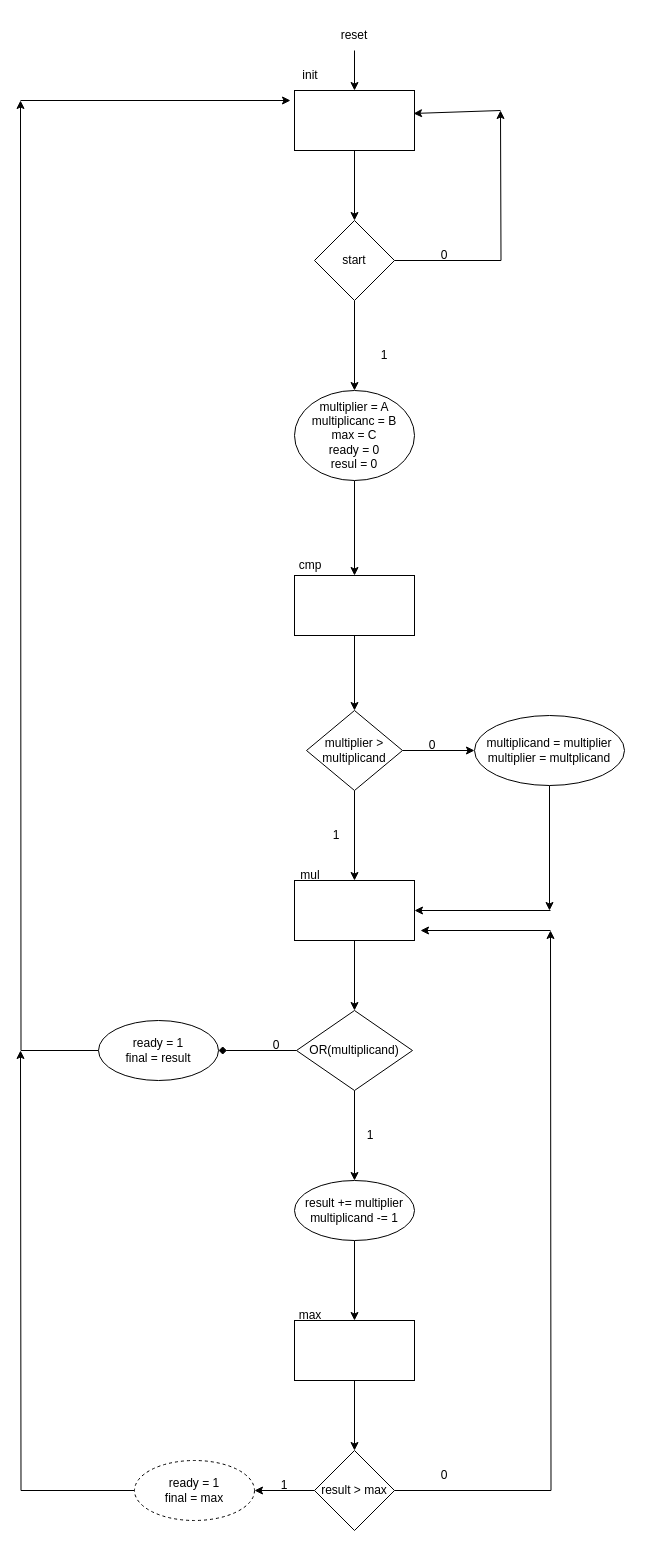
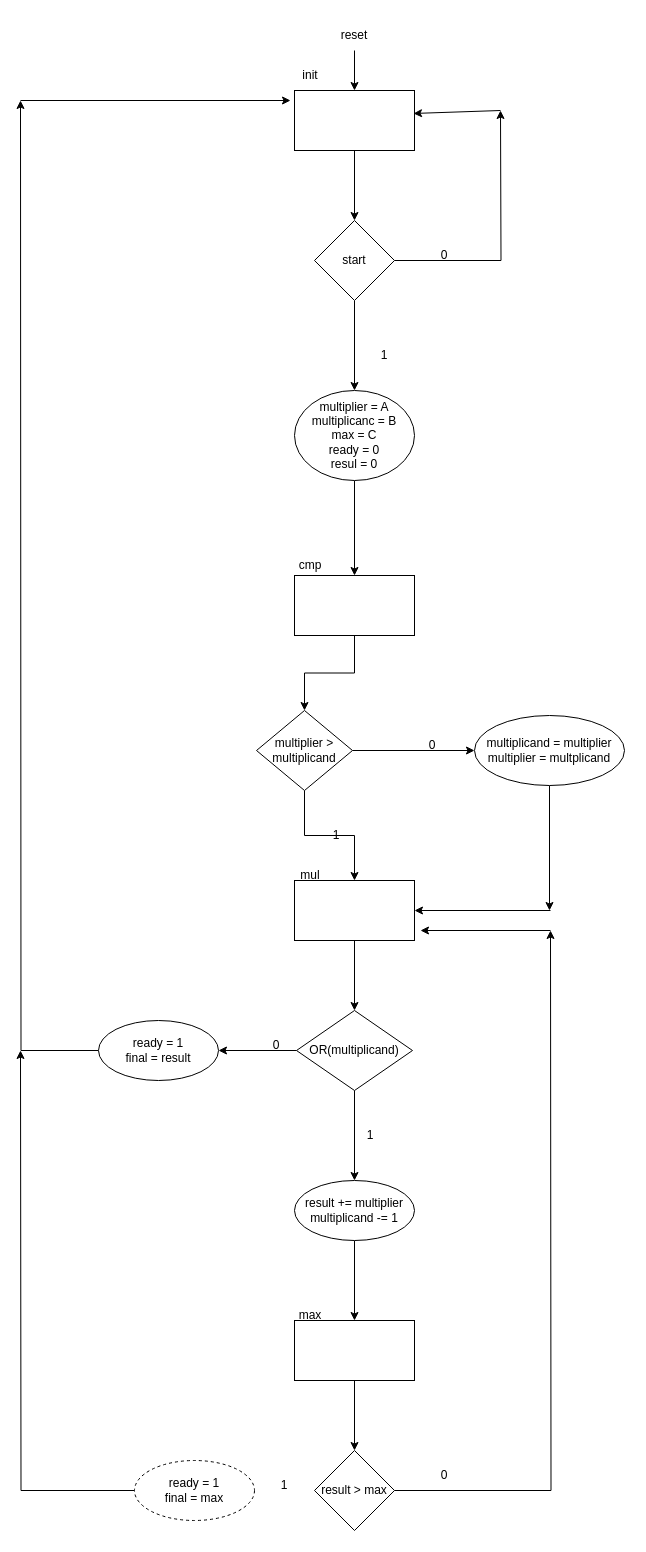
  <mxCell id="0" />
  <mxCell id="1" parent="0" />
  <mxCell id="2" value="" style="edgeStyle=orthogonalEdgeStyle;rounded=0;orthogonalLoop=1;jettySize=auto;html=1;" edge="1" parent="1" source="3" target="9"><mxGeometry relative="1" as="geometry" /></mxCell>
  <mxCell id="3" value="" style="rounded=0;whiteSpace=wrap;html=1;" vertex="1" parent="1"><mxGeometry x="294" y="90" width="120" height="60" as="geometry" /></mxCell>
  <mxCell id="4" value="init" style="text;html=1;strokeColor=none;fillColor=none;align=center;verticalAlign=middle;whiteSpace=wrap;rounded=0;" vertex="1" parent="1"><mxGeometry x="280" y="60" width="60" height="30" as="geometry" /></mxCell>
  <mxCell id="5" value="" style="endArrow=classic;html=1;rounded=0;entryX=0.5;entryY=0;entryDx=0;entryDy=0;" edge="1" parent="1" target="3"><mxGeometry width="50" height="50" relative="1" as="geometry"><mxPoint x="354" y="50" as="sourcePoint" /><mxPoint x="354" y="30" as="targetPoint" /></mxGeometry></mxCell>
  <mxCell id="6" value="reset" style="text;html=1;strokeColor=none;fillColor=none;align=center;verticalAlign=middle;whiteSpace=wrap;rounded=0;" vertex="1" parent="1"><mxGeometry x="324" y="20" width="60" height="30" as="geometry" /></mxCell>
  <mxCell id="7" style="edgeStyle=orthogonalEdgeStyle;rounded=0;orthogonalLoop=1;jettySize=auto;html=1;" edge="1" parent="1" source="9"><mxGeometry relative="1" as="geometry"><mxPoint x="500" y="110" as="targetPoint" /></mxGeometry></mxCell>
  <mxCell id="8" value="" style="edgeStyle=orthogonalEdgeStyle;rounded=0;orthogonalLoop=1;jettySize=auto;html=1;" edge="1" parent="1" source="9" target="13"><mxGeometry relative="1" as="geometry" /></mxCell>
  <mxCell id="9" value="start" style="rhombus;whiteSpace=wrap;html=1;rounded=0;" vertex="1" parent="1"><mxGeometry x="314" y="220" width="80" height="80" as="geometry" /></mxCell>
  <mxCell id="10" value="" style="endArrow=classic;html=1;rounded=0;entryX=0.992;entryY=0.383;entryDx=0;entryDy=0;entryPerimeter=0;" edge="1" parent="1" target="3"><mxGeometry width="50" height="50" relative="1" as="geometry"><mxPoint x="500" y="110" as="sourcePoint" /><mxPoint x="380" y="370" as="targetPoint" /></mxGeometry></mxCell>
  <mxCell id="11" value="0" style="text;html=1;strokeColor=none;fillColor=none;align=center;verticalAlign=middle;whiteSpace=wrap;rounded=0;" vertex="1" parent="1"><mxGeometry x="414" y="240" width="60" height="30" as="geometry" /></mxCell>
  <mxCell id="12" value="" style="edgeStyle=orthogonalEdgeStyle;rounded=0;orthogonalLoop=1;jettySize=auto;html=1;" edge="1" parent="1" source="13" target="16"><mxGeometry relative="1" as="geometry" /></mxCell>
  <mxCell id="13" value="multiplier = A&lt;br&gt;multiplicanc = B&lt;br&gt;max = C&lt;br&gt;ready = 0&lt;br&gt;resul = 0" style="ellipse;whiteSpace=wrap;html=1;rounded=0;" vertex="1" parent="1"><mxGeometry x="294" y="390" width="120" height="90" as="geometry" /></mxCell>
  <mxCell id="14" value="1" style="text;html=1;strokeColor=none;fillColor=none;align=center;verticalAlign=middle;whiteSpace=wrap;rounded=0;" vertex="1" parent="1"><mxGeometry x="354" y="340" width="60" height="30" as="geometry" /></mxCell>
  <mxCell id="15" value="" style="edgeStyle=orthogonalEdgeStyle;rounded=0;orthogonalLoop=1;jettySize=auto;html=1;" edge="1" parent="1" source="16" target="20"><mxGeometry relative="1" as="geometry" /></mxCell>
  <mxCell id="16" value="" style="whiteSpace=wrap;html=1;rounded=0;" vertex="1" parent="1"><mxGeometry x="294" y="575" width="120" height="60" as="geometry" /></mxCell>
  <mxCell id="17" value="cmp" style="text;html=1;strokeColor=none;fillColor=none;align=center;verticalAlign=middle;whiteSpace=wrap;rounded=0;" vertex="1" parent="1"><mxGeometry x="280" y="550" width="60" height="30" as="geometry" /></mxCell>
  <mxCell id="18" value="" style="edgeStyle=orthogonalEdgeStyle;rounded=0;orthogonalLoop=1;jettySize=auto;html=1;" edge="1" parent="1" source="20" target="22"><mxGeometry relative="1" as="geometry" /></mxCell>
  <mxCell id="19" value="" style="edgeStyle=orthogonalEdgeStyle;rounded=0;orthogonalLoop=1;jettySize=auto;html=1;" edge="1" parent="1" source="20" target="25"><mxGeometry relative="1" as="geometry" /></mxCell>
- <mxCell id="20" value="multiplier &amp;gt; multiplicand" style="rhombus;whiteSpace=wrap;html=1;rounded=0;" vertex="1" parent="1"><mxGeometry x="306" y="710" width="96" height="80" as="geometry" /></mxCell>
+ <mxCell id="20" value="multiplier &amp;gt; multiplicand" style="rhombus;whiteSpace=wrap;html=1;rounded=0;" vertex="1" parent="1"><mxGeometry x="256" y="710" width="96" height="80" as="geometry" /></mxCell>
  <mxCell id="21" style="edgeStyle=orthogonalEdgeStyle;rounded=0;orthogonalLoop=1;jettySize=auto;html=1;exitX=0.5;exitY=1;exitDx=0;exitDy=0;" edge="1" parent="1" source="22"><mxGeometry relative="1" as="geometry"><mxPoint x="549" y="910" as="targetPoint" /></mxGeometry></mxCell>
  <mxCell id="22" value="multiplicand = multiplier&lt;br&gt;multiplier = multplicand" style="ellipse;whiteSpace=wrap;html=1;rounded=0;" vertex="1" parent="1"><mxGeometry x="474" y="715" width="150" height="70" as="geometry" /></mxCell>
  <mxCell id="23" value="0" style="text;html=1;strokeColor=none;fillColor=none;align=center;verticalAlign=middle;whiteSpace=wrap;rounded=0;" vertex="1" parent="1"><mxGeometry x="402" y="730" width="60" height="30" as="geometry" /></mxCell>
  <mxCell id="24" value="" style="edgeStyle=orthogonalEdgeStyle;rounded=0;orthogonalLoop=1;jettySize=auto;html=1;" edge="1" parent="1" source="25" target="31"><mxGeometry relative="1" as="geometry" /></mxCell>
  <mxCell id="25" value="" style="whiteSpace=wrap;html=1;rounded=0;" vertex="1" parent="1"><mxGeometry x="294" y="880" width="120" height="60" as="geometry" /></mxCell>
  <mxCell id="26" value="1" style="text;html=1;strokeColor=none;fillColor=none;align=center;verticalAlign=middle;whiteSpace=wrap;rounded=0;" vertex="1" parent="1"><mxGeometry x="306" y="820" width="60" height="30" as="geometry" /></mxCell>
  <mxCell id="27" value="mul" style="text;html=1;strokeColor=none;fillColor=none;align=center;verticalAlign=middle;whiteSpace=wrap;rounded=0;" vertex="1" parent="1"><mxGeometry x="280" y="860" width="60" height="30" as="geometry" /></mxCell>
  <mxCell id="28" value="" style="endArrow=classic;html=1;rounded=0;entryX=1;entryY=0.5;entryDx=0;entryDy=0;" edge="1" parent="1" target="25"><mxGeometry width="50" height="50" relative="1" as="geometry"><mxPoint x="550" y="910" as="sourcePoint" /><mxPoint x="380" y="720" as="targetPoint" /></mxGeometry></mxCell>
- <mxCell id="29" value="" style="edgeStyle=orthogonalEdgeStyle;rounded=0;orthogonalLoop=1;jettySize=auto;html=1;endArrow=diamond;" edge="1" parent="1" source="31" target="33"><mxGeometry relative="1" as="geometry" /></mxCell>
+ <mxCell id="29" value="" style="edgeStyle=orthogonalEdgeStyle;rounded=0;orthogonalLoop=1;jettySize=auto;html=1;" edge="1" parent="1" source="31" target="33"><mxGeometry relative="1" as="geometry" /></mxCell>
  <mxCell id="30" value="" style="edgeStyle=orthogonalEdgeStyle;rounded=0;orthogonalLoop=1;jettySize=auto;html=1;" edge="1" parent="1" source="31" target="36"><mxGeometry relative="1" as="geometry" /></mxCell>
  <mxCell id="31" value="OR(multiplicand)" style="rhombus;whiteSpace=wrap;html=1;rounded=0;" vertex="1" parent="1"><mxGeometry x="296" y="1010" width="116" height="80" as="geometry" /></mxCell>
  <mxCell id="32" style="edgeStyle=orthogonalEdgeStyle;rounded=0;orthogonalLoop=1;jettySize=auto;html=1;exitX=0;exitY=0.5;exitDx=0;exitDy=0;" edge="1" parent="1" source="33"><mxGeometry relative="1" as="geometry"><mxPoint x="20" y="100" as="targetPoint" /></mxGeometry></mxCell>
  <mxCell id="33" value="ready = 1&lt;br&gt;final = result" style="ellipse;whiteSpace=wrap;html=1;rounded=0;" vertex="1" parent="1"><mxGeometry x="98" y="1020" width="120" height="60" as="geometry" /></mxCell>
  <mxCell id="34" value="" style="endArrow=classic;html=1;rounded=0;" edge="1" parent="1"><mxGeometry width="50" height="50" relative="1" as="geometry"><mxPoint x="20" y="100" as="sourcePoint" /><mxPoint x="290" y="100" as="targetPoint" /></mxGeometry></mxCell>
  <mxCell id="35" value="" style="edgeStyle=orthogonalEdgeStyle;rounded=0;orthogonalLoop=1;jettySize=auto;html=1;" edge="1" parent="1" source="36" target="38"><mxGeometry relative="1" as="geometry" /></mxCell>
  <mxCell id="36" value="result += multiplier&lt;br&gt;multiplicand -= 1" style="ellipse;whiteSpace=wrap;html=1;rounded=0;" vertex="1" parent="1"><mxGeometry x="294" y="1180" width="120" height="60" as="geometry" /></mxCell>
  <mxCell id="37" value="" style="edgeStyle=orthogonalEdgeStyle;rounded=0;orthogonalLoop=1;jettySize=auto;html=1;" edge="1" parent="1" source="38" target="42"><mxGeometry relative="1" as="geometry" /></mxCell>
  <mxCell id="38" value="" style="whiteSpace=wrap;html=1;rounded=0;" vertex="1" parent="1"><mxGeometry x="294" y="1320" width="120" height="60" as="geometry" /></mxCell>
  <mxCell id="39" value="max" style="text;html=1;strokeColor=none;fillColor=none;align=center;verticalAlign=middle;whiteSpace=wrap;rounded=0;" vertex="1" parent="1"><mxGeometry x="280" y="1300" width="60" height="30" as="geometry" /></mxCell>
  <mxCell id="40" style="edgeStyle=orthogonalEdgeStyle;rounded=0;orthogonalLoop=1;jettySize=auto;html=1;exitX=1;exitY=0.5;exitDx=0;exitDy=0;" edge="1" parent="1" source="42"><mxGeometry relative="1" as="geometry"><mxPoint x="550" y="930" as="targetPoint" /></mxGeometry></mxCell>
- <mxCell id="41" value="" style="edgeStyle=orthogonalEdgeStyle;rounded=0;orthogonalLoop=1;jettySize=auto;html=1;" edge="1" parent="1" source="42" target="48"><mxGeometry relative="1" as="geometry" /></mxCell>
  <mxCell id="42" value="result &amp;gt; max" style="rhombus;whiteSpace=wrap;html=1;rounded=0;" vertex="1" parent="1"><mxGeometry x="314" y="1450" width="80" height="80" as="geometry" /></mxCell>
  <mxCell id="43" value="" style="endArrow=classic;html=1;rounded=0;" edge="1" parent="1"><mxGeometry width="50" height="50" relative="1" as="geometry"><mxPoint x="550" y="930" as="sourcePoint" /><mxPoint x="420" y="930" as="targetPoint" /></mxGeometry></mxCell>
  <mxCell id="44" value="0" style="text;html=1;strokeColor=none;fillColor=none;align=center;verticalAlign=middle;whiteSpace=wrap;rounded=0;" vertex="1" parent="1"><mxGeometry x="246" y="1030" width="60" height="30" as="geometry" /></mxCell>
  <mxCell id="45" value="1" style="text;html=1;strokeColor=none;fillColor=none;align=center;verticalAlign=middle;whiteSpace=wrap;rounded=0;" vertex="1" parent="1"><mxGeometry x="340" y="1120" width="60" height="30" as="geometry" /></mxCell>
  <mxCell id="46" value="0" style="text;html=1;strokeColor=none;fillColor=none;align=center;verticalAlign=middle;whiteSpace=wrap;rounded=0;" vertex="1" parent="1"><mxGeometry x="414" y="1460" width="60" height="30" as="geometry" /></mxCell>
  <mxCell id="47" style="edgeStyle=orthogonalEdgeStyle;rounded=0;orthogonalLoop=1;jettySize=auto;html=1;exitX=0;exitY=0.5;exitDx=0;exitDy=0;" edge="1" parent="1" source="48"><mxGeometry relative="1" as="geometry"><mxPoint x="20" y="1050" as="targetPoint" /></mxGeometry></mxCell>
  <mxCell id="48" value="ready = 1&lt;br&gt;final = max" style="ellipse;whiteSpace=wrap;html=1;rounded=0;dashed=1;" vertex="1" parent="1"><mxGeometry x="134" y="1460" width="120" height="60" as="geometry" /></mxCell>
  <mxCell id="49" value="1" style="text;html=1;strokeColor=none;fillColor=none;align=center;verticalAlign=middle;whiteSpace=wrap;rounded=0;" vertex="1" parent="1"><mxGeometry x="254" y="1470" width="60" height="30" as="geometry" /></mxCell>
